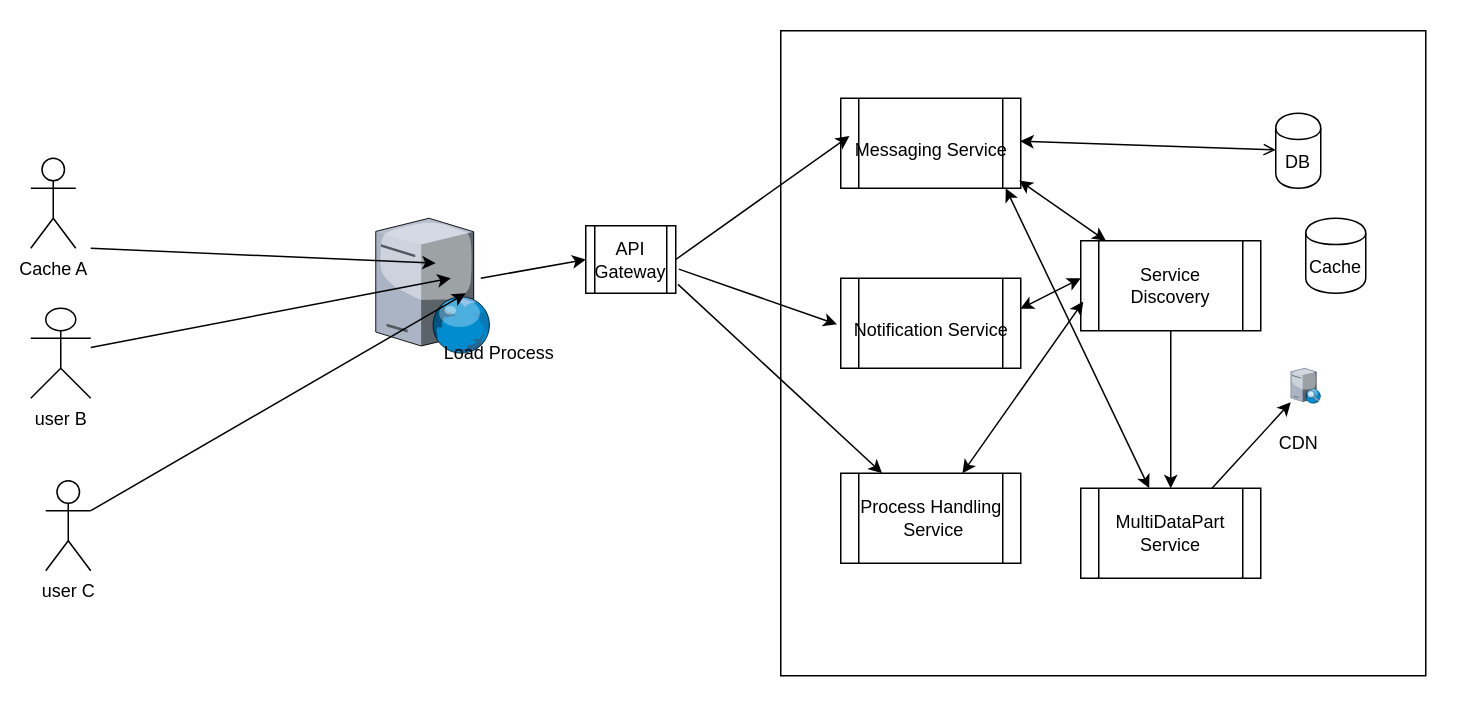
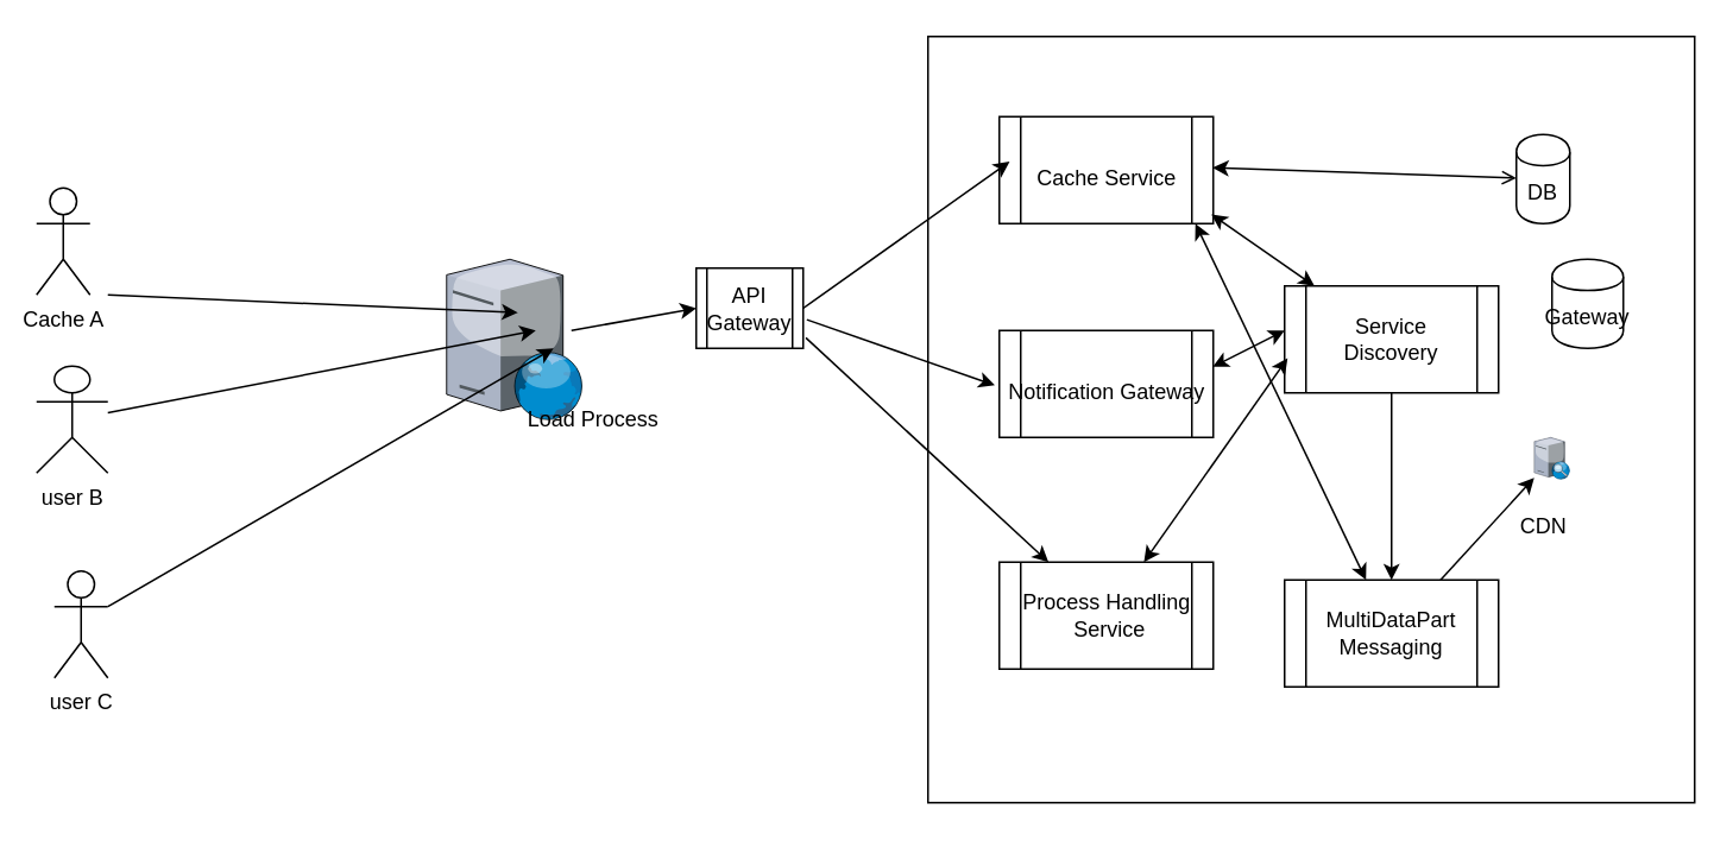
  <mxCell id="0" />
  <mxCell id="1" parent="0" />
  <mxCell id="2" value="" style="whiteSpace=wrap;html=1;aspect=fixed;" vertex="1" parent="1"><mxGeometry x="520" y="20" width="430" height="430" as="geometry" /></mxCell>
  <mxCell id="3" value="" style="verticalLabelPosition=bottom;aspect=fixed;html=1;verticalAlign=top;strokeColor=none;align=center;outlineConnect=0;shape=mxgraph.citrix.web_server;" vertex="1" parent="1"><mxGeometry x="250" y="145" width="76.5" height="90" as="geometry" /></mxCell>
  <mxCell id="4" value="Cache A" style="shape=umlActor;verticalLabelPosition=bottom;verticalAlign=top;html=1;outlineConnect=0;" vertex="1" parent="1"><mxGeometry x="20" y="105" width="30" height="60" as="geometry" /></mxCell>
  <mxCell id="5" value="DB" style="shape=cylinder;whiteSpace=wrap;html=1;boundedLbl=1;backgroundOutline=1;" vertex="1" parent="1"><mxGeometry x="850" y="75" width="30" height="50" as="geometry" /></mxCell>
  <mxCell id="6" value="Load Process&lt;br&gt;" style="text;html=1;align=center;verticalAlign=middle;resizable=0;points=[];autosize=1;" vertex="1" parent="1"><mxGeometry x="286.5" y="225" width="90" height="20" as="geometry" /></mxCell>
  <mxCell id="7" value="user B" style="shape=umlActor;verticalLabelPosition=bottom;verticalAlign=top;html=1;outlineConnect=0;" vertex="1" parent="1"><mxGeometry x="20" y="205" width="40" height="60" as="geometry" /></mxCell>
  <mxCell id="8" value="user C" style="shape=umlActor;verticalLabelPosition=bottom;verticalAlign=top;html=1;outlineConnect=0;" vertex="1" parent="1"><mxGeometry x="30" y="320" width="30" height="60" as="geometry" /></mxCell>
  <mxCell id="9" value="" style="endArrow=classic;html=1;" edge="1" parent="1"><mxGeometry width="50" height="50" relative="1" as="geometry"><mxPoint x="60" y="165" as="sourcePoint" /><mxPoint x="290" y="175" as="targetPoint" /></mxGeometry></mxCell>
  <mxCell id="10" value="" style="endArrow=classic;html=1;" edge="1" parent="1" source="7"><mxGeometry width="50" height="50" relative="1" as="geometry"><mxPoint x="70" y="175" as="sourcePoint" /><mxPoint x="300" y="185" as="targetPoint" /></mxGeometry></mxCell>
  <mxCell id="11" value="" style="endArrow=classic;html=1;exitX=1;exitY=0.333;exitDx=0;exitDy=0;exitPerimeter=0;" edge="1" parent="1" source="8"><mxGeometry width="50" height="50" relative="1" as="geometry"><mxPoint x="60" y="242.17" as="sourcePoint" /><mxPoint x="310" y="195" as="targetPoint" /></mxGeometry></mxCell>
  <mxCell id="12" value="API Gateway" style="shape=process;whiteSpace=wrap;html=1;backgroundOutline=1;" vertex="1" parent="1"><mxGeometry x="390" y="150" width="60" height="45" as="geometry" /></mxCell>
  <mxCell id="13" value="" style="endArrow=classic;html=1;entryX=0;entryY=0.5;entryDx=0;entryDy=0;" edge="1" parent="1" target="12"><mxGeometry width="50" height="50" relative="1" as="geometry"><mxPoint x="320" y="185" as="sourcePoint" /><mxPoint x="380" y="165" as="targetPoint" /></mxGeometry></mxCell>
  <mxCell id="14" value="&lt;span style=&quot;color: rgba(0 , 0 , 0 , 0) ; font-family: monospace ; font-size: 0px&quot;&gt;Message&lt;/span&gt;" style="shape=process;whiteSpace=wrap;html=1;backgroundOutline=1;" vertex="1" parent="1"><mxGeometry x="560" y="65" width="120" height="60" as="geometry" /></mxCell>
  <mxCell id="15" value="" style="shape=process;whiteSpace=wrap;html=1;backgroundOutline=1;" vertex="1" parent="1"><mxGeometry x="560" y="185" width="120" height="60" as="geometry" /></mxCell>
  <mxCell id="16" value="" style="shape=process;whiteSpace=wrap;html=1;backgroundOutline=1;" vertex="1" parent="1"><mxGeometry x="560" y="315" width="120" height="60" as="geometry" /></mxCell>
- <mxCell id="17" value="Messaging Service" style="text;html=1;align=center;verticalAlign=middle;resizable=0;points=[];autosize=1;" vertex="1" parent="1"><mxGeometry x="560" y="90" width="120" height="20" as="geometry" /></mxCell>
- <mxCell id="18" value="Notification Service" style="text;html=1;align=center;verticalAlign=middle;resizable=0;points=[];autosize=1;" vertex="1" parent="1"><mxGeometry x="560" y="210" width="120" height="20" as="geometry" /></mxCell>
+ <mxCell id="17" value="Cache Service" style="text;html=1;align=center;verticalAlign=middle;resizable=0;points=[];autosize=1;" vertex="1" parent="1"><mxGeometry x="560" y="90" width="120" height="20" as="geometry" /></mxCell>
+ <mxCell id="18" value="Notification Gateway" style="text;html=1;align=center;verticalAlign=middle;resizable=0;points=[];autosize=1;" vertex="1" parent="1"><mxGeometry x="560" y="210" width="120" height="20" as="geometry" /></mxCell>
  <mxCell id="19" value="Process Handling&lt;br&gt;&amp;nbsp;Service" style="text;html=1;align=center;verticalAlign=middle;resizable=0;points=[];autosize=1;" vertex="1" parent="1"><mxGeometry x="565" y="330" width="110" height="30" as="geometry" /></mxCell>
  <mxCell id="20" value="" style="endArrow=classic;html=1;exitX=1;exitY=0.5;exitDx=0;exitDy=0;entryX=0.048;entryY=0.01;entryDx=0;entryDy=0;entryPerimeter=0;" edge="1" parent="1" source="12" target="17"><mxGeometry width="50" height="50" relative="1" as="geometry"><mxPoint x="470" y="205" as="sourcePoint" /><mxPoint x="520" y="155" as="targetPoint" /></mxGeometry></mxCell>
  <mxCell id="21" value="" style="endArrow=classic;html=1;exitX=1.034;exitY=0.643;exitDx=0;exitDy=0;exitPerimeter=0;entryX=-0.021;entryY=0.286;entryDx=0;entryDy=0;entryPerimeter=0;" edge="1" parent="1" source="12" target="18"><mxGeometry width="50" height="50" relative="1" as="geometry"><mxPoint x="590" y="285" as="sourcePoint" /><mxPoint x="640" y="235" as="targetPoint" /></mxGeometry></mxCell>
  <mxCell id="22" value="" style="endArrow=classic;html=1;exitX=1.025;exitY=0.869;exitDx=0;exitDy=0;exitPerimeter=0;" edge="1" parent="1" source="12" target="16"><mxGeometry width="50" height="50" relative="1" as="geometry"><mxPoint x="482.72" y="195.365" as="sourcePoint" /><mxPoint x="567.48" y="225.72" as="targetPoint" /></mxGeometry></mxCell>
  <mxCell id="23" value="Service&lt;br&gt;Discovery" style="shape=process;whiteSpace=wrap;html=1;backgroundOutline=1;" vertex="1" parent="1"><mxGeometry x="720" y="160" width="120" height="60" as="geometry" /></mxCell>
  <mxCell id="24" value="" style="endArrow=classic;startArrow=classic;html=1;exitX=0.991;exitY=0.914;exitDx=0;exitDy=0;exitPerimeter=0;" edge="1" parent="1" source="14" target="23"><mxGeometry width="50" height="50" relative="1" as="geometry"><mxPoint x="680" y="155" as="sourcePoint" /><mxPoint x="730" y="105" as="targetPoint" /></mxGeometry></mxCell>
  <mxCell id="25" value="" style="endArrow=classic;startArrow=classic;html=1;exitX=0.997;exitY=0.34;exitDx=0;exitDy=0;exitPerimeter=0;" edge="1" parent="1" source="15"><mxGeometry width="50" height="50" relative="1" as="geometry"><mxPoint x="688.92" y="129.84" as="sourcePoint" /><mxPoint x="720" y="185" as="targetPoint" /></mxGeometry></mxCell>
  <mxCell id="26" value="" style="endArrow=classic;startArrow=classic;html=1;entryX=0.014;entryY=0.676;entryDx=0;entryDy=0;entryPerimeter=0;" edge="1" parent="1" source="16" target="23"><mxGeometry width="50" height="50" relative="1" as="geometry"><mxPoint x="689.64" y="215.4" as="sourcePoint" /><mxPoint x="730" y="195" as="targetPoint" /></mxGeometry></mxCell>
- <mxCell id="27" value="Cache&lt;br&gt;" style="shape=cylinder;whiteSpace=wrap;html=1;boundedLbl=1;backgroundOutline=1;" vertex="1" parent="1"><mxGeometry x="870" y="145" width="40" height="50" as="geometry" /></mxCell>
+ <mxCell id="27" value="Gateway&lt;br&gt;" style="shape=cylinder;whiteSpace=wrap;html=1;boundedLbl=1;backgroundOutline=1;" vertex="1" parent="1"><mxGeometry x="870" y="145" width="40" height="50" as="geometry" /></mxCell>
  <mxCell id="28" value="" style="endArrow=open;startArrow=classic;html=1;exitX=0.997;exitY=0.183;exitDx=0;exitDy=0;exitPerimeter=0;" edge="1" parent="1" source="17" target="5"><mxGeometry width="50" height="50" relative="1" as="geometry"><mxPoint x="680" y="125" as="sourcePoint" /><mxPoint x="730" y="75" as="targetPoint" /></mxGeometry></mxCell>
  <mxCell id="29" value="" style="verticalLabelPosition=bottom;aspect=fixed;html=1;verticalAlign=top;strokeColor=none;align=center;outlineConnect=0;shape=mxgraph.citrix.edgesight_server;" vertex="1" parent="1"><mxGeometry x="860" y="245" width="20" height="23.53" as="geometry" /></mxCell>
  <mxCell id="30" value="CDN" style="text;html=1;align=center;verticalAlign=middle;resizable=0;points=[];autosize=1;" vertex="1" parent="1"><mxGeometry x="845" y="285" width="40" height="20" as="geometry" /></mxCell>
- <mxCell id="31" value="MultiDataPart&lt;br&gt;Service" style="shape=process;whiteSpace=wrap;html=1;backgroundOutline=1;" vertex="1" parent="1"><mxGeometry x="720" y="325" width="120" height="60" as="geometry" /></mxCell>
+ <mxCell id="31" value="MultiDataPart&lt;br&gt;Messaging" style="shape=process;whiteSpace=wrap;html=1;backgroundOutline=1;" vertex="1" parent="1"><mxGeometry x="720" y="325" width="120" height="60" as="geometry" /></mxCell>
  <mxCell id="32" value="" style="endArrow=none;startArrow=classic;html=1;" edge="1" parent="1" source="31" target="23"><mxGeometry width="50" height="50" relative="1" as="geometry"><mxPoint x="750" y="295" as="sourcePoint" /><mxPoint x="800" y="245" as="targetPoint" /></mxGeometry></mxCell>
  <mxCell id="33" value="" style="endArrow=classic;startArrow=classic;html=1;" edge="1" parent="1" source="31"><mxGeometry width="50" height="50" relative="1" as="geometry"><mxPoint x="620" y="175" as="sourcePoint" /><mxPoint x="670" y="125" as="targetPoint" /></mxGeometry></mxCell>
  <mxCell id="34" value="" style="endArrow=classic;html=1;" edge="1" parent="1" source="31" target="29"><mxGeometry width="50" height="50" relative="1" as="geometry"><mxPoint x="810" y="375" as="sourcePoint" /><mxPoint x="860" y="325" as="targetPoint" /></mxGeometry></mxCell>
